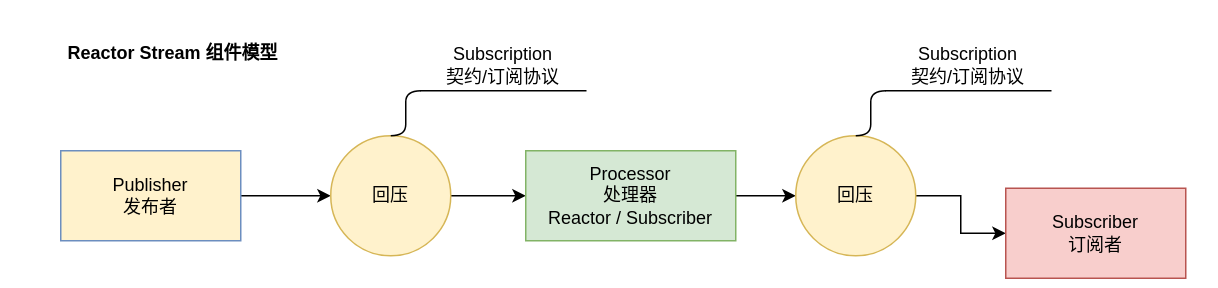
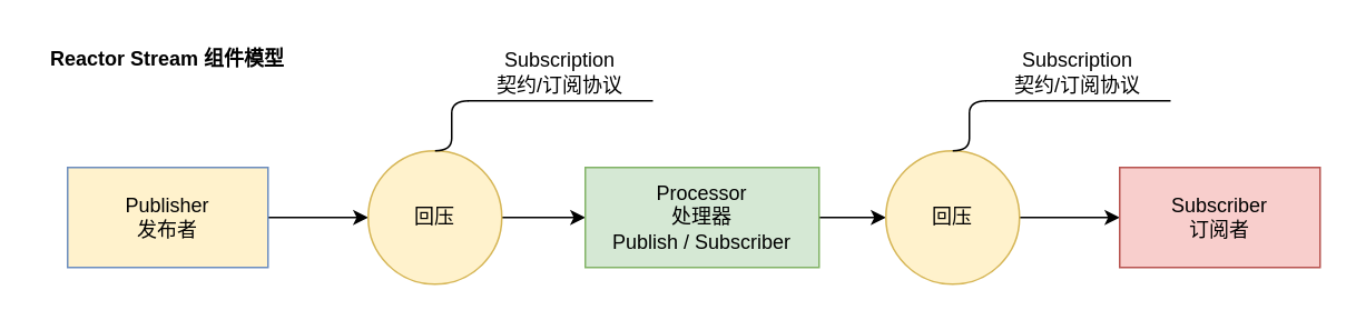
  <mxCell id="0" />
  <mxCell id="1" parent="0" />
  <mxCell id="2" style="edgeStyle=orthogonalEdgeStyle;rounded=0;orthogonalLoop=1;jettySize=auto;html=1;exitX=1;exitY=0.5;exitDx=0;exitDy=0;entryX=0;entryY=0.5;entryDx=0;entryDy=0;" edge="1" parent="1" source="3" target="5"><mxGeometry relative="1" as="geometry" /></mxCell>
  <mxCell id="3" value="Publisher&lt;br&gt;发布者" style="rounded=0;whiteSpace=wrap;html=1;fillColor=#fff2cc;strokeColor=#6c8ebf;" vertex="1" parent="1"><mxGeometry x="40" y="100" width="120" height="60" as="geometry" /></mxCell>
  <mxCell id="4" value="" style="edgeStyle=orthogonalEdgeStyle;rounded=0;orthogonalLoop=1;jettySize=auto;html=1;" edge="1" parent="1" source="5" target="7"><mxGeometry relative="1" as="geometry" /></mxCell>
  <mxCell id="5" value="回压" style="ellipse;whiteSpace=wrap;html=1;aspect=fixed;fillColor=#fff2cc;strokeColor=#d6b656;" vertex="1" parent="1"><mxGeometry x="220" y="90" width="80" height="80" as="geometry" /></mxCell>
  <mxCell id="6" style="edgeStyle=orthogonalEdgeStyle;rounded=0;orthogonalLoop=1;jettySize=auto;html=1;exitX=1;exitY=0.5;exitDx=0;exitDy=0;entryX=0;entryY=0.5;entryDx=0;entryDy=0;" edge="1" parent="1" source="7" target="9"><mxGeometry relative="1" as="geometry" /></mxCell>
- <mxCell id="7" value="Processor&lt;br&gt;处理器&lt;br&gt;Reactor / Subscriber" style="whiteSpace=wrap;html=1;fillColor=#d5e8d4;strokeColor=#82b366;" vertex="1" parent="1"><mxGeometry x="350" y="100" width="140" height="60" as="geometry" /></mxCell>
+ <mxCell id="7" value="Processor&lt;br&gt;处理器&lt;br&gt;Publish / Subscriber" style="whiteSpace=wrap;html=1;fillColor=#d5e8d4;strokeColor=#82b366;" vertex="1" parent="1"><mxGeometry x="350" y="100" width="140" height="60" as="geometry" /></mxCell>
  <mxCell id="8" value="" style="edgeStyle=orthogonalEdgeStyle;rounded=0;orthogonalLoop=1;jettySize=auto;html=1;entryX=0;entryY=0.5;entryDx=0;entryDy=0;" edge="1" parent="1" source="9" target="10"><mxGeometry relative="1" as="geometry"><mxPoint x="720" y="130" as="targetPoint" /></mxGeometry></mxCell>
  <mxCell id="9" value="回压" style="ellipse;whiteSpace=wrap;html=1;aspect=fixed;fillColor=#fff2cc;strokeColor=#d6b656;" vertex="1" parent="1"><mxGeometry x="530" y="90" width="80" height="80" as="geometry" /></mxCell>
- <mxCell id="10" value="Subscriber&lt;br&gt;订阅者" style="rounded=0;whiteSpace=wrap;html=1;fillColor=#f8cecc;strokeColor=#b85450;" vertex="1" parent="1"><mxGeometry x="670" y="125" width="120" height="60" as="geometry" /></mxCell>
+ <mxCell id="10" value="Subscriber&lt;br&gt;订阅者" style="rounded=0;whiteSpace=wrap;html=1;fillColor=#f8cecc;strokeColor=#b85450;" vertex="1" parent="1"><mxGeometry x="670" y="100" width="120" height="60" as="geometry" /></mxCell>
  <mxCell id="11" value="Subscription&lt;br&gt;契约/订阅协议" style="whiteSpace=wrap;html=1;shape=partialRectangle;top=0;left=0;bottom=1;right=0;points=[[0,1],[1,1]];fillColor=none;align=center;verticalAlign=bottom;routingCenterY=0.5;snapToPoint=1;recursiveResize=0;autosize=1;treeFolding=1;treeMoving=1;newEdgeStyle={&quot;edgeStyle&quot;:&quot;entityRelationEdgeStyle&quot;,&quot;startArrow&quot;:&quot;none&quot;,&quot;endArrow&quot;:&quot;none&quot;,&quot;segment&quot;:10,&quot;curved&quot;:1};fontColor=#000000;" vertex="1" parent="1"><mxGeometry x="280" y="30" width="110" height="30" as="geometry" /></mxCell>
  <mxCell id="12" value="" style="edgeStyle=entityRelationEdgeStyle;startArrow=none;endArrow=none;segment=10;curved=1;rounded=0;fontColor=#000000;exitX=0.5;exitY=0;exitDx=0;exitDy=0;" edge="1" target="11" parent="1" source="5"><mxGeometry relative="1" as="geometry"><mxPoint x="260" y="70" as="sourcePoint" /></mxGeometry></mxCell>
  <mxCell id="13" value="Subscription&lt;br&gt;契约/订阅协议" style="whiteSpace=wrap;html=1;shape=partialRectangle;top=0;left=0;bottom=1;right=0;points=[[0,1],[1,1]];fillColor=none;align=center;verticalAlign=bottom;routingCenterY=0.5;snapToPoint=1;recursiveResize=0;autosize=1;treeFolding=1;treeMoving=1;newEdgeStyle={&quot;edgeStyle&quot;:&quot;entityRelationEdgeStyle&quot;,&quot;startArrow&quot;:&quot;none&quot;,&quot;endArrow&quot;:&quot;none&quot;,&quot;segment&quot;:10,&quot;curved&quot;:1};fontColor=#000000;" vertex="1" parent="1"><mxGeometry x="590" y="30" width="110" height="30" as="geometry" /></mxCell>
  <mxCell id="14" value="" style="edgeStyle=entityRelationEdgeStyle;startArrow=none;endArrow=none;segment=10;curved=1;rounded=0;fontColor=#000000;exitX=0.5;exitY=0;exitDx=0;exitDy=0;" edge="1" parent="1" target="13" source="9"><mxGeometry relative="1" as="geometry"><mxPoint x="570" y="80" as="sourcePoint" /></mxGeometry></mxCell>
- <mxCell id="15" value="Reactor Stream 组件模型" style="text;html=1;strokeColor=none;fillColor=none;align=center;verticalAlign=middle;whiteSpace=wrap;rounded=0;fontStyle=1" vertex="1" parent="1"><mxGeometry x="35" y="20" width="160" height="30" as="geometry" /></mxCell>
+ <mxCell id="15" value="Reactor Stream 组件模型" style="text;html=1;strokeColor=none;fillColor=none;align=center;verticalAlign=middle;whiteSpace=wrap;rounded=0;fontStyle=1" vertex="1" parent="1"><mxGeometry x="20" y="20" width="160" height="30" as="geometry" /></mxCell>
